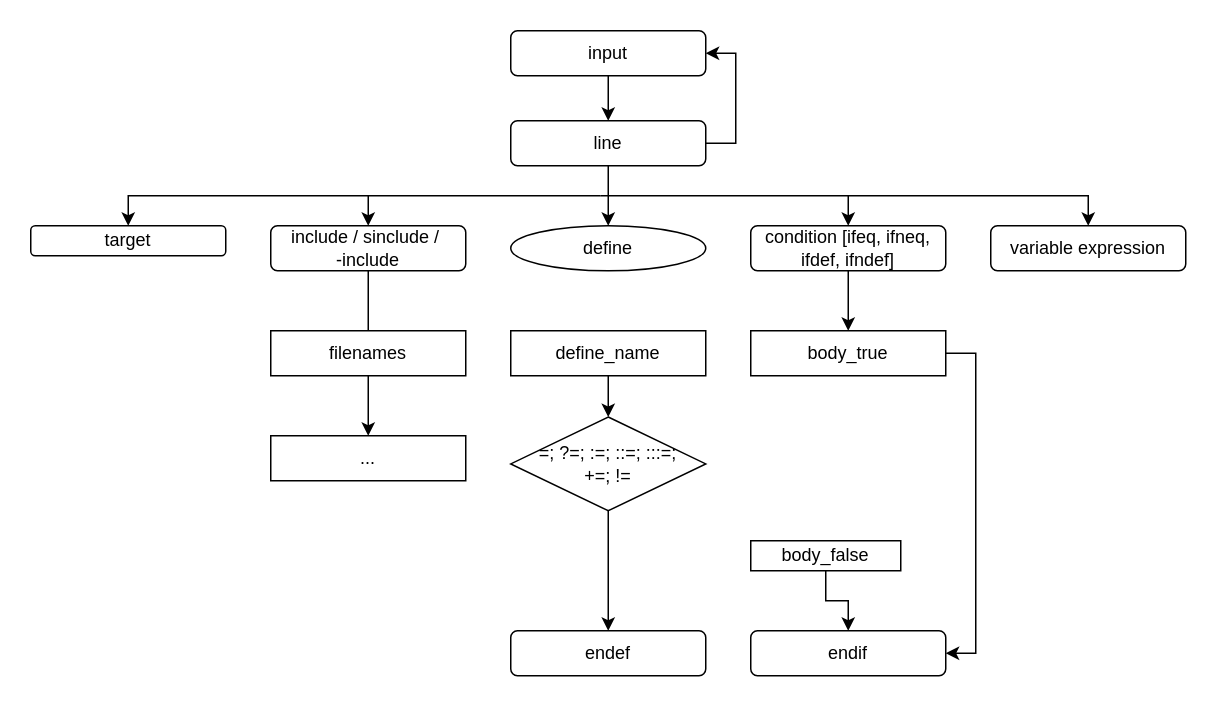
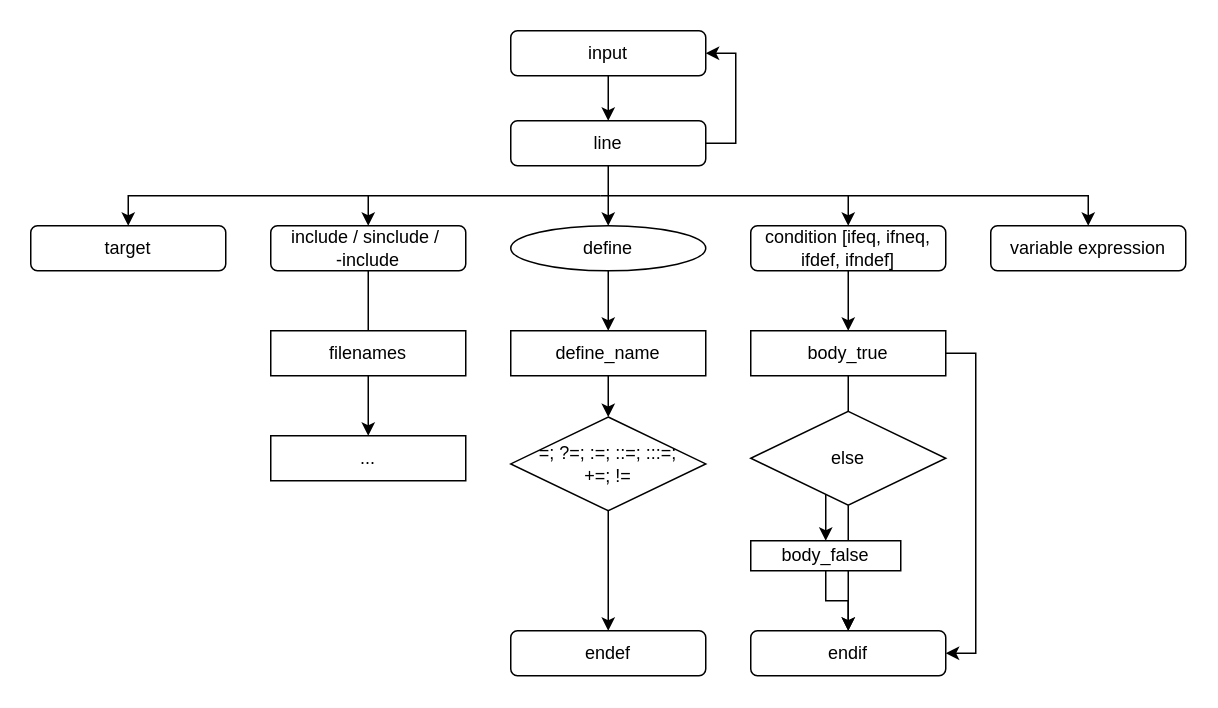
  <mxCell id="0" />
  <mxCell id="1" parent="0" />
  <mxCell id="2" value="" style="edgeStyle=orthogonalEdgeStyle;rounded=0;orthogonalLoop=1;jettySize=auto;html=1;" edge="1" parent="1" source="3" target="6"><mxGeometry relative="1" as="geometry" /></mxCell>
  <mxCell id="3" value="input" style="rounded=1;whiteSpace=wrap;html=1;" vertex="1" parent="1"><mxGeometry x="340" y="20" width="130" height="30" as="geometry" /></mxCell>
  <mxCell id="4" style="edgeStyle=orthogonalEdgeStyle;rounded=0;orthogonalLoop=1;jettySize=auto;html=1;entryX=1;entryY=0.5;entryDx=0;entryDy=0;" edge="1" parent="1" source="6" target="3"><mxGeometry relative="1" as="geometry"><mxPoint x="520" y="30" as="targetPoint" /><Array as="points"><mxPoint x="490" y="95" /><mxPoint x="490" y="35" /></Array></mxGeometry></mxCell>
  <mxCell id="5" style="edgeStyle=orthogonalEdgeStyle;rounded=0;orthogonalLoop=1;jettySize=auto;html=1;entryX=0.5;entryY=0;entryDx=0;entryDy=0;" edge="1" parent="1" source="6" target="11"><mxGeometry relative="1" as="geometry" /></mxCell>
  <mxCell id="6" value="line" style="rounded=1;whiteSpace=wrap;html=1;" vertex="1" parent="1"><mxGeometry x="340" y="80" width="130" height="30" as="geometry" /></mxCell>
- <mxCell id="7" value="target" style="rounded=1;whiteSpace=wrap;html=1;" vertex="1" parent="1"><mxGeometry x="20" y="150" width="130" height="20" as="geometry" /></mxCell>
+ <mxCell id="7" value="target" style="rounded=1;whiteSpace=wrap;html=1;" vertex="1" parent="1"><mxGeometry x="20" y="150" width="130" height="30" as="geometry" /></mxCell>
  <mxCell id="8" value="" style="edgeStyle=orthogonalEdgeStyle;rounded=0;orthogonalLoop=1;jettySize=auto;html=1;endArrow=none;" edge="1" parent="1" source="9" target="20"><mxGeometry relative="1" as="geometry" /></mxCell>
  <mxCell id="9" value="include / sinclude /&amp;nbsp;&lt;div&gt;-include&lt;/div&gt;" style="rounded=1;whiteSpace=wrap;html=1;" vertex="1" parent="1"><mxGeometry x="180" y="150" width="130" height="30" as="geometry" /></mxCell>
+ <mxCell id="10" value="" style="edgeStyle=orthogonalEdgeStyle;rounded=0;orthogonalLoop=1;jettySize=auto;html=1;" edge="1" parent="1" source="11" target="23"><mxGeometry relative="1" as="geometry" /></mxCell>
  <mxCell id="11" value="define" style="ellipse;whiteSpace=wrap;html=1;" vertex="1" parent="1"><mxGeometry x="340" y="150" width="130" height="30" as="geometry" /></mxCell>
  <mxCell id="12" value="" style="edgeStyle=orthogonalEdgeStyle;rounded=0;orthogonalLoop=1;jettySize=auto;html=1;" edge="1" parent="1" source="13"><mxGeometry relative="1" as="geometry"><mxPoint x="565" y="220" as="targetPoint" /></mxGeometry></mxCell>
  <mxCell id="13" value="condition [ifeq, ifneq, ifdef, ifndef]" style="rounded=1;whiteSpace=wrap;html=1;" vertex="1" parent="1"><mxGeometry x="500" y="150" width="130" height="30" as="geometry" /></mxCell>
  <mxCell id="14" value="variable expression" style="rounded=1;whiteSpace=wrap;html=1;" vertex="1" parent="1"><mxGeometry x="660" y="150" width="130" height="30" as="geometry" /></mxCell>
  <mxCell id="15" value="" style="endArrow=classic;html=1;rounded=0;entryX=0.5;entryY=0;entryDx=0;entryDy=0;" edge="1" parent="1" target="14"><mxGeometry width="50" height="50" relative="1" as="geometry"><mxPoint x="400" y="130" as="sourcePoint" /><mxPoint x="730" y="130" as="targetPoint" /><Array as="points"><mxPoint x="725" y="130" /></Array></mxGeometry></mxCell>
  <mxCell id="16" value="" style="endArrow=classic;html=1;rounded=0;entryX=0.5;entryY=0;entryDx=0;entryDy=0;" edge="1" parent="1" target="13"><mxGeometry width="50" height="50" relative="1" as="geometry"><mxPoint x="565" y="130" as="sourcePoint" /><mxPoint x="500" y="130" as="targetPoint" /></mxGeometry></mxCell>
  <mxCell id="17" value="" style="endArrow=classic;html=1;rounded=0;entryX=0.5;entryY=0;entryDx=0;entryDy=0;" edge="1" parent="1" target="7"><mxGeometry width="50" height="50" relative="1" as="geometry"><mxPoint x="400" y="130" as="sourcePoint" /><mxPoint x="80" y="130" as="targetPoint" /><Array as="points"><mxPoint x="85" y="130" /></Array></mxGeometry></mxCell>
  <mxCell id="18" value="" style="endArrow=classic;html=1;rounded=0;entryX=0.5;entryY=0;entryDx=0;entryDy=0;" edge="1" parent="1" target="9"><mxGeometry width="50" height="50" relative="1" as="geometry"><mxPoint x="245" y="130" as="sourcePoint" /><mxPoint x="230" y="100" as="targetPoint" /></mxGeometry></mxCell>
  <mxCell id="19" value="" style="edgeStyle=orthogonalEdgeStyle;rounded=0;orthogonalLoop=1;jettySize=auto;html=1;" edge="1" parent="1" source="20" target="21"><mxGeometry relative="1" as="geometry" /></mxCell>
  <mxCell id="20" value="filenames" style="rounded=0;whiteSpace=wrap;html=1;" vertex="1" parent="1"><mxGeometry x="180" y="220" width="130" height="30" as="geometry" /></mxCell>
  <mxCell id="21" value="..." style="rounded=0;whiteSpace=wrap;html=1;" vertex="1" parent="1"><mxGeometry x="180" y="290" width="130" height="30" as="geometry" /></mxCell>
  <mxCell id="22" value="" style="edgeStyle=orthogonalEdgeStyle;rounded=0;orthogonalLoop=1;jettySize=auto;html=1;" edge="1" parent="1" source="23" target="25"><mxGeometry relative="1" as="geometry" /></mxCell>
  <mxCell id="23" value="define_name" style="rounded=0;whiteSpace=wrap;html=1;" vertex="1" parent="1"><mxGeometry x="340" y="220" width="130" height="30" as="geometry" /></mxCell>
  <mxCell id="24" value="" style="edgeStyle=orthogonalEdgeStyle;rounded=0;orthogonalLoop=1;jettySize=auto;html=1;" edge="1" parent="1" source="25" target="26"><mxGeometry relative="1" as="geometry" /></mxCell>
  <mxCell id="25" value="=; ?=; :=; ::=; :::=;&lt;div&gt;+=; !=&lt;/div&gt;" style="rhombus;whiteSpace=wrap;html=1;rounded=0;" vertex="1" parent="1"><mxGeometry x="340" y="277.5" width="130" height="62.5" as="geometry" /></mxCell>
  <mxCell id="26" value="endef" style="rounded=1;whiteSpace=wrap;html=1;" vertex="1" parent="1"><mxGeometry x="340" y="420" width="130" height="30" as="geometry" /></mxCell>
  <mxCell id="27" style="edgeStyle=orthogonalEdgeStyle;rounded=0;orthogonalLoop=1;jettySize=auto;html=1;entryX=1;entryY=0.5;entryDx=0;entryDy=0;" edge="1" parent="1" source="29" target="34"><mxGeometry relative="1" as="geometry"><Array as="points"><mxPoint x="650" y="235" /><mxPoint x="650" y="435" /></Array></mxGeometry></mxCell>
+ <mxCell id="28" value="" style="edgeStyle=orthogonalEdgeStyle;rounded=0;orthogonalLoop=1;jettySize=auto;html=1;" edge="1" parent="1" source="29" target="33"><mxGeometry relative="1" as="geometry" /></mxCell>
  <mxCell id="29" value="body_true" style="rounded=0;whiteSpace=wrap;html=1;" vertex="1" parent="1"><mxGeometry x="500" y="220" width="130" height="30" as="geometry" /></mxCell>
+ <mxCell id="30" value="" style="edgeStyle=orthogonalEdgeStyle;rounded=0;orthogonalLoop=1;jettySize=auto;html=1;" edge="1" parent="1" source="31" target="34"><mxGeometry relative="1" as="geometry" /></mxCell>
+ <mxCell id="31" value="else" style="rhombus;whiteSpace=wrap;html=1;rounded=0;" vertex="1" parent="1"><mxGeometry x="500" y="273.75" width="130" height="62.5" as="geometry" /></mxCell>
  <mxCell id="32" value="" style="edgeStyle=orthogonalEdgeStyle;rounded=0;orthogonalLoop=1;jettySize=auto;html=1;" edge="1" parent="1" source="33" target="34"><mxGeometry relative="1" as="geometry" /></mxCell>
  <mxCell id="33" value="body_false" style="rounded=0;whiteSpace=wrap;html=1;" vertex="1" parent="1"><mxGeometry x="500" y="360" width="100" height="20" as="geometry" /></mxCell>
  <mxCell id="34" value="endif" style="rounded=1;whiteSpace=wrap;html=1;" vertex="1" parent="1"><mxGeometry x="500" y="420" width="130" height="30" as="geometry" /></mxCell>
